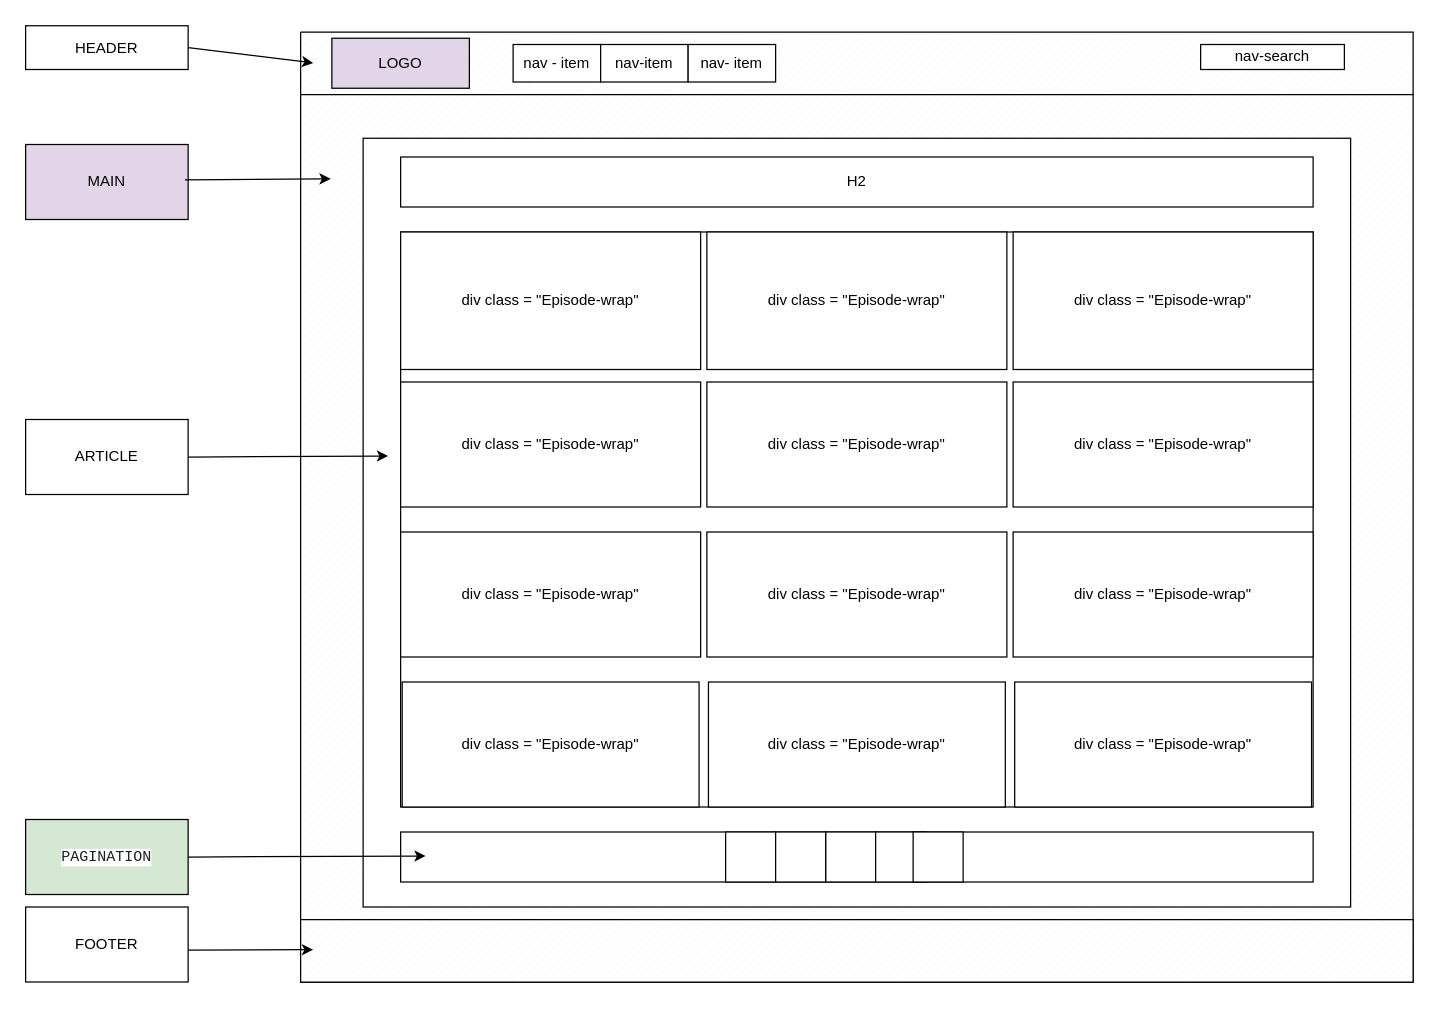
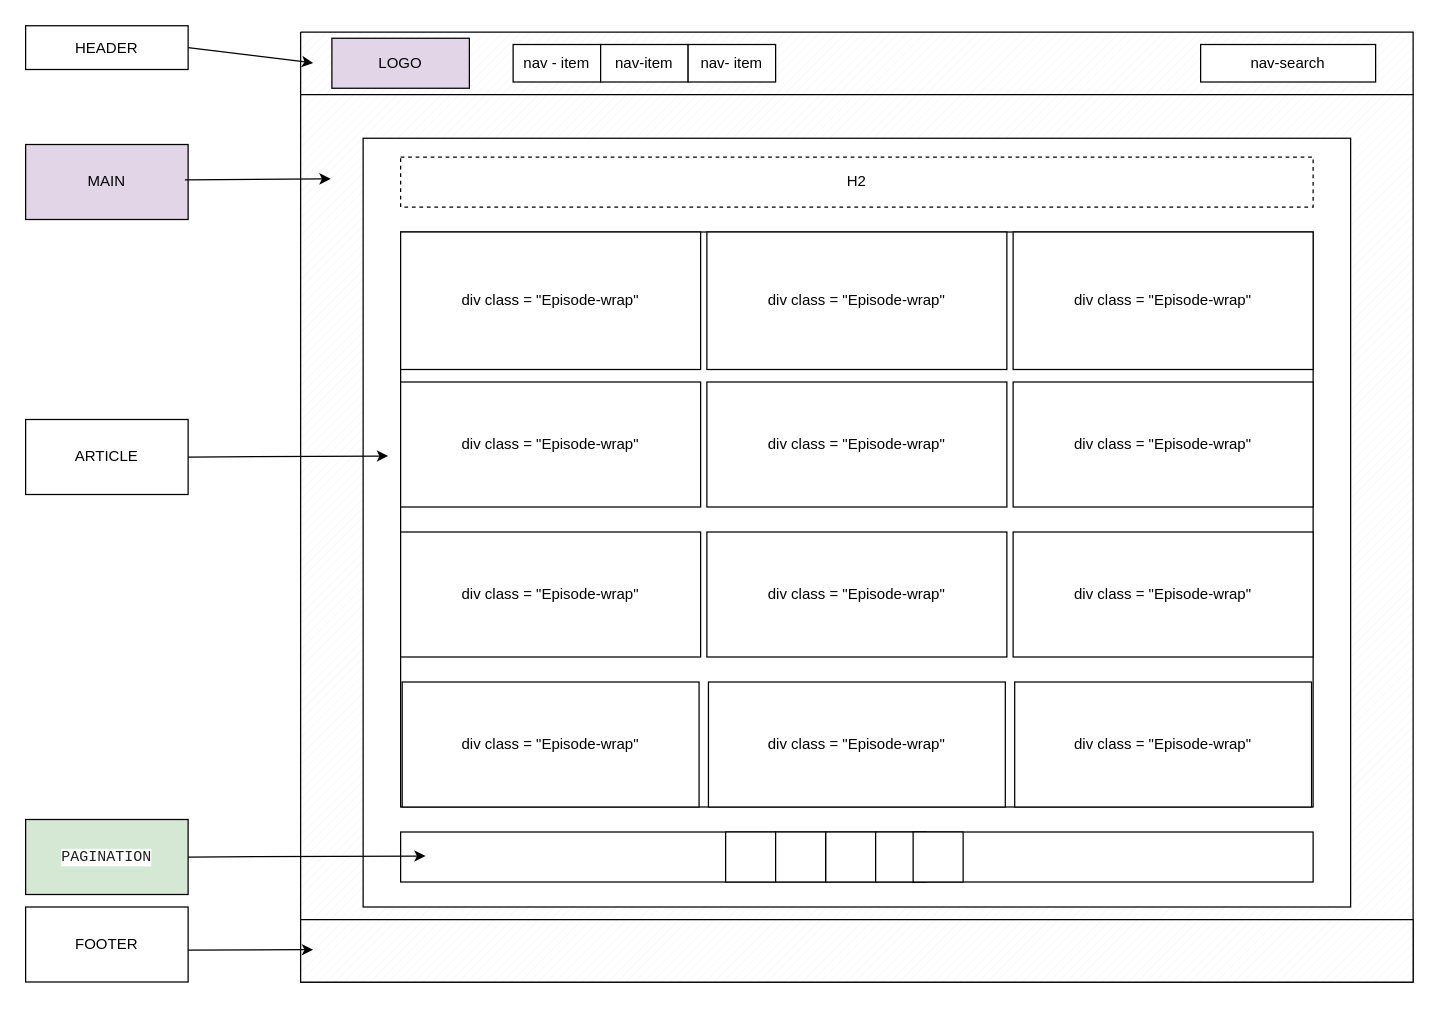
  <mxCell id="0" />
  <mxCell id="1" parent="0" />
  <mxCell id="2" value="" style="verticalLabelPosition=bottom;verticalAlign=top;html=1;shape=mxgraph.basic.patternFillRect;fillStyle=diag;step=5;fillStrokeWidth=0.2;fillStrokeColor=#dddddd;" parent="1" vertex="1"><mxGeometry x="240" y="25" width="890" height="50" as="geometry" /></mxCell>
  <mxCell id="3" value="LOGO" style="rounded=0;whiteSpace=wrap;html=1;fillColor=#e1d5e7;" parent="1" vertex="1"><mxGeometry x="265" y="30" width="110" height="40" as="geometry" /></mxCell>
  <mxCell id="4" value="nav - item" style="rounded=0;whiteSpace=wrap;html=1;" parent="1" vertex="1"><mxGeometry x="410" y="35" width="70" height="30" as="geometry" /></mxCell>
  <mxCell id="5" value="nav-item" style="rounded=0;whiteSpace=wrap;html=1;" parent="1" vertex="1"><mxGeometry x="480" y="35" width="70" height="30" as="geometry" /></mxCell>
  <mxCell id="6" value="nav- item" style="rounded=0;whiteSpace=wrap;html=1;" parent="1" vertex="1"><mxGeometry x="550" y="35" width="70" height="30" as="geometry" /></mxCell>
- <mxCell id="7" value="nav-search" style="rounded=0;whiteSpace=wrap;html=1;" parent="1" vertex="1"><mxGeometry x="960" y="35" width="115" height="20" as="geometry" /></mxCell>
+ <mxCell id="7" value="nav-search" style="rounded=0;whiteSpace=wrap;html=1;" parent="1" vertex="1"><mxGeometry x="960" y="35" width="140" height="30" as="geometry" /></mxCell>
  <mxCell id="8" value="" style="verticalLabelPosition=bottom;verticalAlign=top;html=1;shape=mxgraph.basic.patternFillRect;fillStyle=diag;step=5;fillStrokeWidth=0.2;fillStrokeColor=#dddddd;" parent="1" vertex="1"><mxGeometry x="240" y="75" width="890" height="710" as="geometry" /></mxCell>
  <mxCell id="9" value="" style="rounded=0;whiteSpace=wrap;html=1;" parent="1" vertex="1"><mxGeometry x="290" y="110" width="790" height="615" as="geometry" /></mxCell>
- <mxCell id="10" value="H2" style="rounded=0;whiteSpace=wrap;html=1;" parent="1" vertex="1"><mxGeometry x="320" y="125" width="730" height="40" as="geometry" /></mxCell>
+ <mxCell id="10" value="H2" style="rounded=0;whiteSpace=wrap;html=1;dashed=1;" parent="1" vertex="1"><mxGeometry x="320" y="125" width="730" height="40" as="geometry" /></mxCell>
  <mxCell id="11" value="" style="rounded=0;whiteSpace=wrap;html=1;" parent="1" vertex="1"><mxGeometry x="320" y="185" width="730" height="460" as="geometry" /></mxCell>
  <mxCell id="12" value="div class = &quot;Episode-wrap&quot;" style="rounded=0;whiteSpace=wrap;html=1;" parent="1" vertex="1"><mxGeometry x="320" y="185" width="240" height="110" as="geometry" /></mxCell>
  <mxCell id="13" value="div class = &quot;Episode-wrap&quot;" style="rounded=0;whiteSpace=wrap;html=1;" parent="1" vertex="1"><mxGeometry x="565" y="185" width="240" height="110" as="geometry" /></mxCell>
  <mxCell id="14" value="div class = &quot;Episode-wrap&quot;" style="rounded=0;whiteSpace=wrap;html=1;" parent="1" vertex="1"><mxGeometry x="320" y="305" width="240" height="100" as="geometry" /></mxCell>
  <mxCell id="15" value="div class = &quot;Episode-wrap&quot;" style="rounded=0;whiteSpace=wrap;html=1;" parent="1" vertex="1"><mxGeometry x="810" y="185" width="240" height="110" as="geometry" /></mxCell>
  <mxCell id="16" value="div class = &quot;Episode-wrap&quot;" style="rounded=0;whiteSpace=wrap;html=1;" parent="1" vertex="1"><mxGeometry x="320" y="425" width="240" height="100" as="geometry" /></mxCell>
  <mxCell id="17" value="div class = &quot;Episode-wrap&quot;" style="rounded=0;whiteSpace=wrap;html=1;" parent="1" vertex="1"><mxGeometry x="321.25" y="545" width="237.5" height="100" as="geometry" /></mxCell>
  <mxCell id="18" value="div class = &quot;Episode-wrap&quot;" style="rounded=0;whiteSpace=wrap;html=1;" parent="1" vertex="1"><mxGeometry x="565" y="305" width="240" height="100" as="geometry" /></mxCell>
  <mxCell id="19" value="div class = &quot;Episode-wrap&quot;" style="rounded=0;whiteSpace=wrap;html=1;" parent="1" vertex="1"><mxGeometry x="565" y="425" width="240" height="100" as="geometry" /></mxCell>
  <mxCell id="20" value="div class = &quot;Episode-wrap&quot;" style="rounded=0;whiteSpace=wrap;html=1;" parent="1" vertex="1"><mxGeometry x="566.25" y="545" width="237.5" height="100" as="geometry" /></mxCell>
  <mxCell id="21" value="div class = &quot;Episode-wrap&quot;" style="rounded=0;whiteSpace=wrap;html=1;" parent="1" vertex="1"><mxGeometry x="810" y="305" width="240" height="100" as="geometry" /></mxCell>
  <mxCell id="22" value="div class = &quot;Episode-wrap&quot;" style="rounded=0;whiteSpace=wrap;html=1;" parent="1" vertex="1"><mxGeometry x="810" y="425" width="240" height="100" as="geometry" /></mxCell>
  <mxCell id="23" value="div class = &quot;Episode-wrap&quot;" style="rounded=0;whiteSpace=wrap;html=1;" parent="1" vertex="1"><mxGeometry x="811.25" y="545" width="237.5" height="100" as="geometry" /></mxCell>
  <mxCell id="24" value="" style="rounded=0;whiteSpace=wrap;html=1;" parent="1" vertex="1"><mxGeometry x="320" y="665" width="730" height="40" as="geometry" /></mxCell>
  <mxCell id="25" value="" style="whiteSpace=wrap;html=1;aspect=fixed;" parent="1" vertex="1"><mxGeometry x="580" y="665" width="40" height="40" as="geometry" /></mxCell>
  <mxCell id="26" value="" style="whiteSpace=wrap;html=1;aspect=fixed;" parent="1" vertex="1"><mxGeometry x="660" y="665" width="40" height="40" as="geometry" /></mxCell>
  <mxCell id="27" value="" style="whiteSpace=wrap;html=1;aspect=fixed;" parent="1" vertex="1"><mxGeometry x="700" y="665" width="40" height="40" as="geometry" /></mxCell>
  <mxCell id="28" value="" style="whiteSpace=wrap;html=1;aspect=fixed;" parent="1" vertex="1"><mxGeometry x="730" y="665" width="40" height="40" as="geometry" /></mxCell>
  <mxCell id="29" value="" style="whiteSpace=wrap;html=1;aspect=fixed;" parent="1" vertex="1"><mxGeometry x="620" y="665" width="40" height="40" as="geometry" /></mxCell>
  <mxCell id="30" value="" style="verticalLabelPosition=bottom;verticalAlign=top;html=1;shape=mxgraph.basic.patternFillRect;fillStyle=diag;step=5;fillStrokeWidth=0.2;fillStrokeColor=#dddddd;" parent="1" vertex="1"><mxGeometry x="240" y="735" width="890" height="50" as="geometry" /></mxCell>
  <mxCell id="31" value="HEADER" style="rounded=0;whiteSpace=wrap;html=1;" parent="1" vertex="1"><mxGeometry x="20" y="20" width="130" height="35" as="geometry" /></mxCell>
  <mxCell id="32" value="" style="endArrow=classic;html=1;rounded=0;entryX=0;entryY=0.5;entryDx=0;entryDy=0;entryPerimeter=0;exitX=1;exitY=0.5;exitDx=0;exitDy=0;" parent="1" source="31" edge="1"><mxGeometry width="50" height="50" relative="1" as="geometry"><mxPoint x="160" y="49.77" as="sourcePoint" /><mxPoint x="250" y="49.77" as="targetPoint" /></mxGeometry></mxCell>
  <mxCell id="33" value="MAIN" style="rounded=0;whiteSpace=wrap;html=1;fillColor=#e1d5e7;" parent="1" vertex="1"><mxGeometry x="20" y="115" width="130" height="60" as="geometry" /></mxCell>
  <mxCell id="34" value="ARTICLE" style="rounded=0;whiteSpace=wrap;html=1;" parent="1" vertex="1"><mxGeometry x="20" y="335" width="130" height="60" as="geometry" /></mxCell>
  <mxCell id="35" value="FOOTER" style="rounded=0;whiteSpace=wrap;html=1;" parent="1" vertex="1"><mxGeometry x="20" y="725" width="130" height="60" as="geometry" /></mxCell>
  <mxCell id="36" value="" style="endArrow=classic;html=1;rounded=0;entryX=0.027;entryY=0.095;entryDx=0;entryDy=0;entryPerimeter=0;exitX=1;exitY=0.75;exitDx=0;exitDy=0;" parent="1" target="8" edge="1"><mxGeometry width="50" height="50" relative="1" as="geometry"><mxPoint x="147.41" y="143.26" as="sourcePoint" /><mxPoint x="265" y="146.73" as="targetPoint" /></mxGeometry></mxCell>
  <mxCell id="37" value="" style="endArrow=classic;html=1;rounded=0;entryX=0;entryY=0.5;entryDx=0;entryDy=0;entryPerimeter=0;exitX=1;exitY=0.5;exitDx=0;exitDy=0;" parent="1" source="34" edge="1"><mxGeometry width="50" height="50" relative="1" as="geometry"><mxPoint x="220" y="364.17" as="sourcePoint" /><mxPoint x="310" y="364.17" as="targetPoint" /></mxGeometry></mxCell>
  <mxCell id="38" value="" style="endArrow=classic;html=1;rounded=0;entryX=0;entryY=0.5;entryDx=0;entryDy=0;entryPerimeter=0;exitX=1;exitY=0.5;exitDx=0;exitDy=0;" parent="1" edge="1"><mxGeometry width="50" height="50" relative="1" as="geometry"><mxPoint x="150" y="759.4" as="sourcePoint" /><mxPoint x="250" y="759.17" as="targetPoint" /></mxGeometry></mxCell>
  <mxCell id="39" value="&lt;span style=&quot;color: rgb(31, 31, 31); font-family: consolas, &amp;quot;lucida console&amp;quot;, &amp;quot;courier new&amp;quot;, monospace; text-align: left; white-space-collapse: preserve; background-color: rgb(255, 255, 255);&quot;&gt;PAGINATION&lt;/span&gt;" style="rounded=0;whiteSpace=wrap;html=1;fillColor=#d5e8d4;" parent="1" vertex="1"><mxGeometry x="20" y="655" width="130" height="60" as="geometry" /></mxCell>
  <mxCell id="40" value="" style="endArrow=classic;html=1;rounded=0;entryX=0;entryY=0.5;entryDx=0;entryDy=0;entryPerimeter=0;exitX=1;exitY=0.5;exitDx=0;exitDy=0;" parent="1" source="39" edge="1"><mxGeometry width="50" height="50" relative="1" as="geometry"><mxPoint x="180" y="685" as="sourcePoint" /><mxPoint x="340" y="684.17" as="targetPoint" /></mxGeometry></mxCell>
